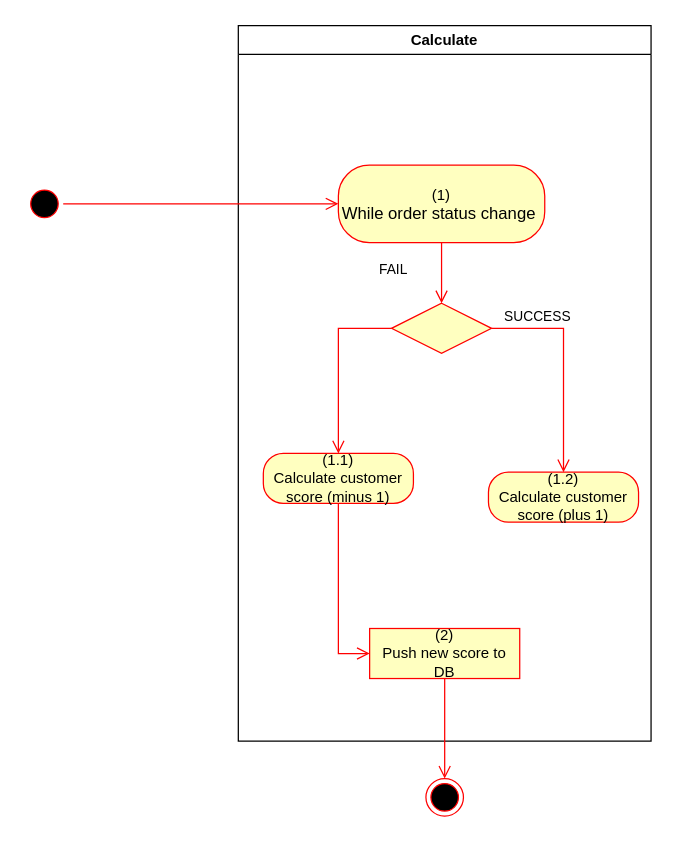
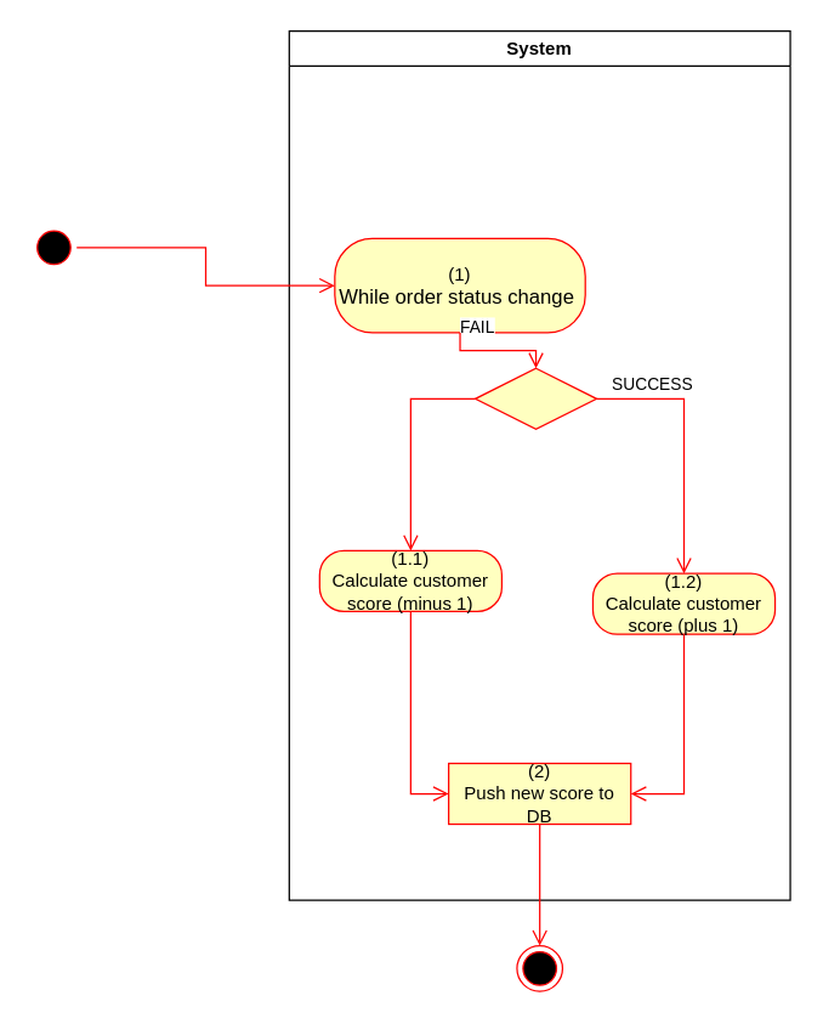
  <mxCell id="0" />
  <mxCell id="1" parent="0" />
- <mxCell id="2" value="Calculate" style="swimlane;whiteSpace=wrap;startSize=23;" parent="1" vertex="1"><mxGeometry x="190" y="20" width="330" height="572" as="geometry" /></mxCell>
- <mxCell id="3" value="(1)&lt;br&gt;&lt;span lang=&quot;EN-GB&quot; style=&quot;font-size: 10pt ; line-height: 107% ; font-family: &amp;#34;arial&amp;#34; , sans-serif&quot;&gt;While order status change&amp;nbsp;&lt;br&gt;&lt;/span&gt;" style="rounded=1;whiteSpace=wrap;html=1;arcSize=40;fontColor=#000000;fillColor=#ffffc0;strokeColor=#ff0000;" parent="2" vertex="1"><mxGeometry x="80" y="111.5" width="165" height="62" as="geometry" /></mxCell>
+ <mxCell id="2" value="System" style="swimlane;whiteSpace=wrap;startSize=23;" parent="1" vertex="1"><mxGeometry x="190" y="20" width="330" height="572" as="geometry" /></mxCell>
+ <mxCell id="3" value="(1)&lt;br&gt;&lt;span lang=&quot;EN-GB&quot; style=&quot;font-size: 10pt ; line-height: 107% ; font-family: &amp;#34;arial&amp;#34; , sans-serif&quot;&gt;While order status change&amp;nbsp;&lt;br&gt;&lt;/span&gt;" style="rounded=1;whiteSpace=wrap;html=1;arcSize=40;fontColor=#000000;fillColor=#ffffc0;strokeColor=#ff0000;" parent="2" vertex="1"><mxGeometry x="30" y="136.5" width="165" height="62" as="geometry" /></mxCell>
  <mxCell id="4" value="(1.2)&lt;br&gt;Calculate customer score (plus 1)" style="rounded=1;whiteSpace=wrap;html=1;arcSize=40;fontColor=#000000;fillColor=#ffffc0;strokeColor=#ff0000;" parent="2" vertex="1"><mxGeometry x="200" y="357" width="120" height="40" as="geometry" /></mxCell>
  <mxCell id="5" value="(1.1)&lt;br&gt;Calculate customer score (minus 1)" style="rounded=1;whiteSpace=wrap;html=1;arcSize=40;fontColor=#000000;fillColor=#ffffc0;strokeColor=#ff0000;" parent="2" vertex="1"><mxGeometry x="20" y="342" width="120" height="40" as="geometry" /></mxCell>
  <mxCell id="6" value="" style="rhombus;whiteSpace=wrap;html=1;fillColor=#ffffc0;strokeColor=#ff0000;" parent="2" vertex="1"><mxGeometry x="122.5" y="222" width="80" height="40" as="geometry" /></mxCell>
  <mxCell id="7" value="SUCCESS" style="edgeStyle=orthogonalEdgeStyle;html=1;align=left;verticalAlign=bottom;endArrow=open;endSize=8;strokeColor=#ff0000;rounded=0;entryX=0.5;entryY=0;entryDx=0;entryDy=0;exitX=1;exitY=0.5;exitDx=0;exitDy=0;" parent="2" source="6" target="4" edge="1"><mxGeometry x="-0.905" relative="1" as="geometry"><mxPoint x="300" y="232" as="targetPoint" /><mxPoint as="offset" /></mxGeometry></mxCell>
  <mxCell id="8" value="FAIL" style="edgeStyle=orthogonalEdgeStyle;html=1;align=left;verticalAlign=top;endArrow=open;endSize=8;strokeColor=#ff0000;rounded=0;entryX=0.5;entryY=0;entryDx=0;entryDy=0;exitX=0;exitY=0.5;exitDx=0;exitDy=0;" parent="2" source="6" target="5" edge="1"><mxGeometry x="-0.404" y="-30" relative="1" as="geometry"><mxPoint x="160" y="312" as="targetPoint" /><mxPoint x="30" y="-30" as="offset" /></mxGeometry></mxCell>
  <mxCell id="9" value="" style="edgeStyle=orthogonalEdgeStyle;html=1;verticalAlign=bottom;endArrow=open;endSize=8;strokeColor=#ff0000;rounded=0;exitX=0.5;exitY=1;exitDx=0;exitDy=0;entryX=0.5;entryY=0;entryDx=0;entryDy=0;" parent="2" source="3" target="6" edge="1"><mxGeometry relative="1" as="geometry"><mxPoint x="220" y="432" as="targetPoint" /><mxPoint x="220" y="372" as="sourcePoint" /></mxGeometry></mxCell>
  <mxCell id="10" value="(2)&lt;br&gt;Push new score to DB" style="whiteSpace=wrap;html=1;arcSize=40;fontColor=#000000;fillColor=#ffffc0;strokeColor=#ff0000;rounded=0;" parent="2" vertex="1"><mxGeometry x="105" y="482" width="120" height="40" as="geometry" /></mxCell>
+ <mxCell id="11" value="" style="edgeStyle=orthogonalEdgeStyle;html=1;verticalAlign=bottom;endArrow=open;endSize=8;strokeColor=#ff0000;rounded=0;entryX=1;entryY=0.5;entryDx=0;entryDy=0;" parent="2" source="4" target="10" edge="1"><mxGeometry relative="1" as="geometry"><mxPoint x="260" y="442" as="targetPoint" /><Array as="points"><mxPoint x="260" y="502" /></Array></mxGeometry></mxCell>
  <mxCell id="12" value="" style="edgeStyle=orthogonalEdgeStyle;html=1;verticalAlign=bottom;endArrow=open;endSize=8;strokeColor=#ff0000;rounded=0;entryX=0;entryY=0.5;entryDx=0;entryDy=0;exitX=0.5;exitY=1;exitDx=0;exitDy=0;" parent="2" source="5" target="10" edge="1"><mxGeometry relative="1" as="geometry"><mxPoint x="80" y="442" as="targetPoint" /></mxGeometry></mxCell>
  <mxCell id="13" value="" style="ellipse;html=1;shape=startState;fillColor=#000000;strokeColor=#ff0000;" parent="1" vertex="1"><mxGeometry x="20" y="147.5" width="30" height="30" as="geometry" /></mxCell>
  <mxCell id="14" value="" style="edgeStyle=orthogonalEdgeStyle;html=1;verticalAlign=bottom;endArrow=open;endSize=8;strokeColor=#ff0000;rounded=0;entryX=0;entryY=0.5;entryDx=0;entryDy=0;" parent="1" source="13" target="3" edge="1"><mxGeometry relative="1" as="geometry"><mxPoint x="-120" y="162.5" as="targetPoint" /></mxGeometry></mxCell>
  <mxCell id="15" value="" style="ellipse;html=1;shape=endState;fillColor=#000000;strokeColor=#ff0000;" parent="1" vertex="1"><mxGeometry x="340" y="622" width="30" height="30" as="geometry" /></mxCell>
  <mxCell id="16" value="" style="edgeStyle=orthogonalEdgeStyle;html=1;verticalAlign=bottom;endArrow=open;endSize=8;strokeColor=#ff0000;rounded=0;entryX=0.5;entryY=0;entryDx=0;entryDy=0;" parent="1" source="10" target="15" edge="1"><mxGeometry relative="1" as="geometry"><mxPoint x="355" y="602" as="targetPoint" /></mxGeometry></mxCell>
